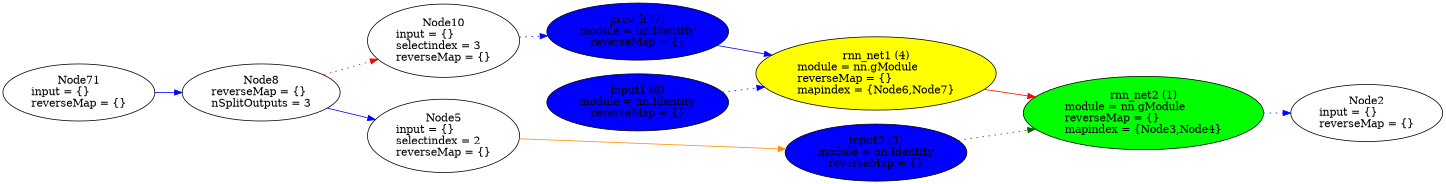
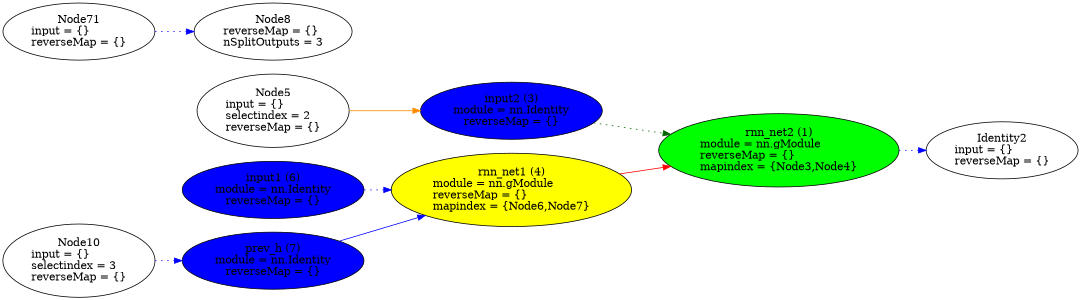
  digraph {
    rankdir=LR
    node [shape=oval]
    edge [color=blue style=dotted]
    n1 [fillcolor=green height=1.3356 label="rnn_net2 (1)\nmodule = nn.gModule\lreverseMap = {}\lmapindex = {Node3,Node4}" style=filled width=3.457]
-   n2 [height=1.041 label="Node2\ninput = {}\lreverseMap = {}" width=2.1606]
+   n2 [height=1.041 label="Identity2\ninput = {}\lreverseMap = {}" width=2.1606]
    n3 [fillcolor=blue height=1.041 label="input2 (3)\nmodule = nn.Identity\lreverseMap = {}" style=filled width=2.6124]
    n4 [fillcolor=yellow height=1.3356 label="rnn_net1 (4)\nmodule = nn.gModule\lreverseMap = {}\lmapindex = {Node6,Node7}" style=filled width=3.457]
    n5 [height=1.3356 label="Node5\ninput = {}\lselectindex = 2\lreverseMap = {}" width=2.1606]
    n6 [fillcolor=blue height=1.041 label="input1 (6)\nmodule = nn.Identity\lreverseMap = {}" style=filled width=2.6124]
    n7 [fillcolor=blue height=1.041 label="prev_h (7)\nmodule = nn.Identity\lreverseMap = {}" style=filled width=2.6124]
    n8 [height=1.041 label="Node8\nreverseMap = {}\lnSplitOutputs = 3" width=2.2392]
    n9 [height=1.3356 label="Node10\ninput = {}\lselectindex = 3\lreverseMap = {}" width=2.1606]
    n10 [height=1.041 label="Node71\ninput = {}\lreverseMap = {}" width=2.1606]
    n1 -> n2
    n3 -> n1 [color=darkgreen]
    n4 -> n1 [color=red style=solid]
    n5 -> n3 [color=darkorange style=solid]
    n6 -> n4
    n7 -> n4 [style=solid]
-   n8 -> n5 [style=solid]
-   n8 -> n9 [color=red]
    n9 -> n7
-   n10 -> n8 [style=solid]
+   n10 -> n8
  }
